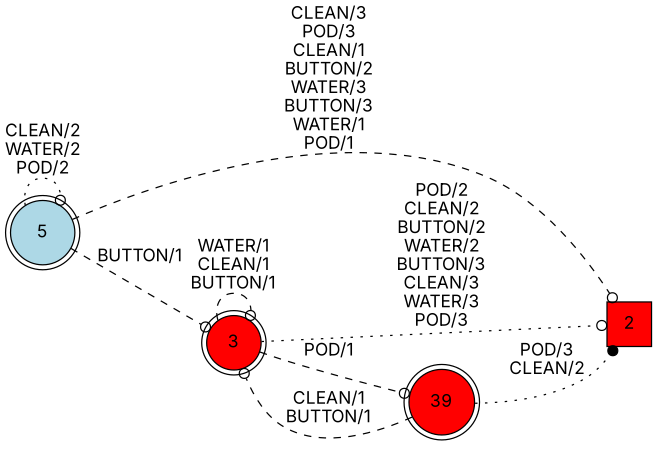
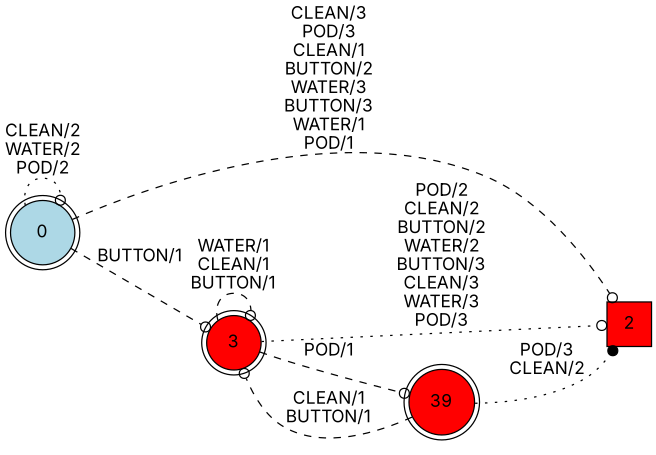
  digraph {
    rankdir=LR
    fontname=Inter
    node [fillcolor=red shape=doublecircle style=filled fontname=Inter]
    edge [style=dashed arrowhead=odot fontname=Inter]
-   0 [fillcolor=lightblue isInitial=True label=5]
+   0 [fillcolor=lightblue isInitial=True]
    2 [shape=square]
    3
    39
    0 -> 0 [label="CLEAN/2\nWATER/2\nPOD/2" style=dotted]
    0 -> 2 [label="CLEAN/3\nPOD/3\nCLEAN/1\nBUTTON/2\nWATER/3\nBUTTON/3\nWATER/1\nPOD/1"]
    0 -> 3 [label="BUTTON/1"]
    3 -> 2 [label="POD/2\nCLEAN/2\nBUTTON/2\nWATER/2\nBUTTON/3\nCLEAN/3\nWATER/3\nPOD/3" style=dotted]
    3 -> 3 [label="WATER/1\nCLEAN/1\nBUTTON/1"]
    3 -> 39 [label="POD/1"]
    39 -> 2 [label="POD/3\nCLEAN/2" style=dotted arrowhead=dot]
    39 -> 3 [label="CLEAN/1\nBUTTON/1"]
  }
